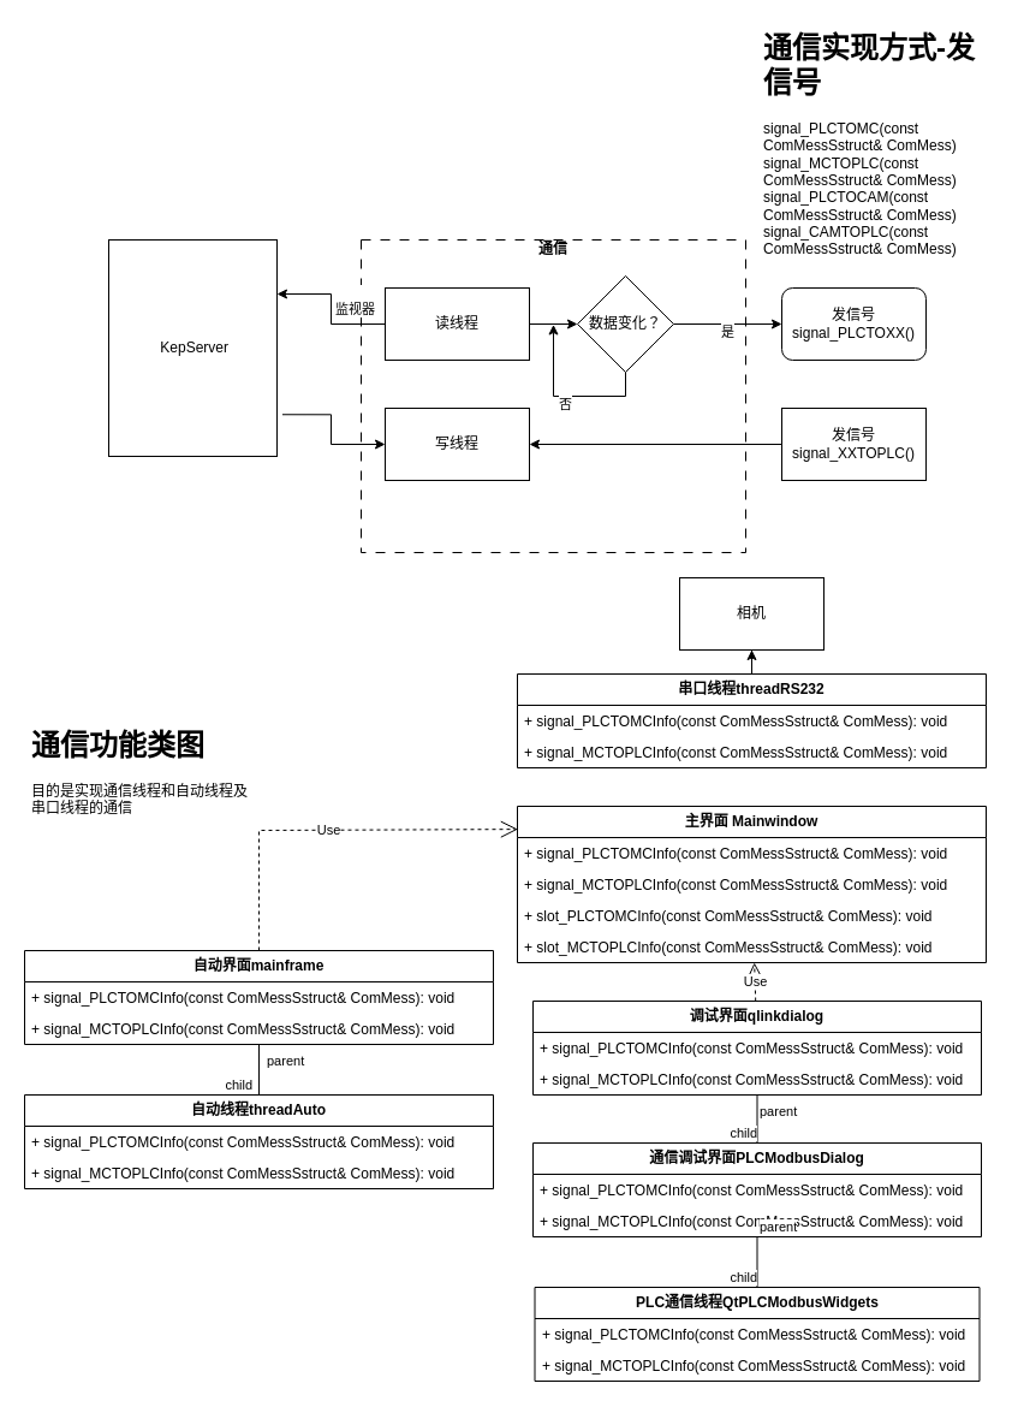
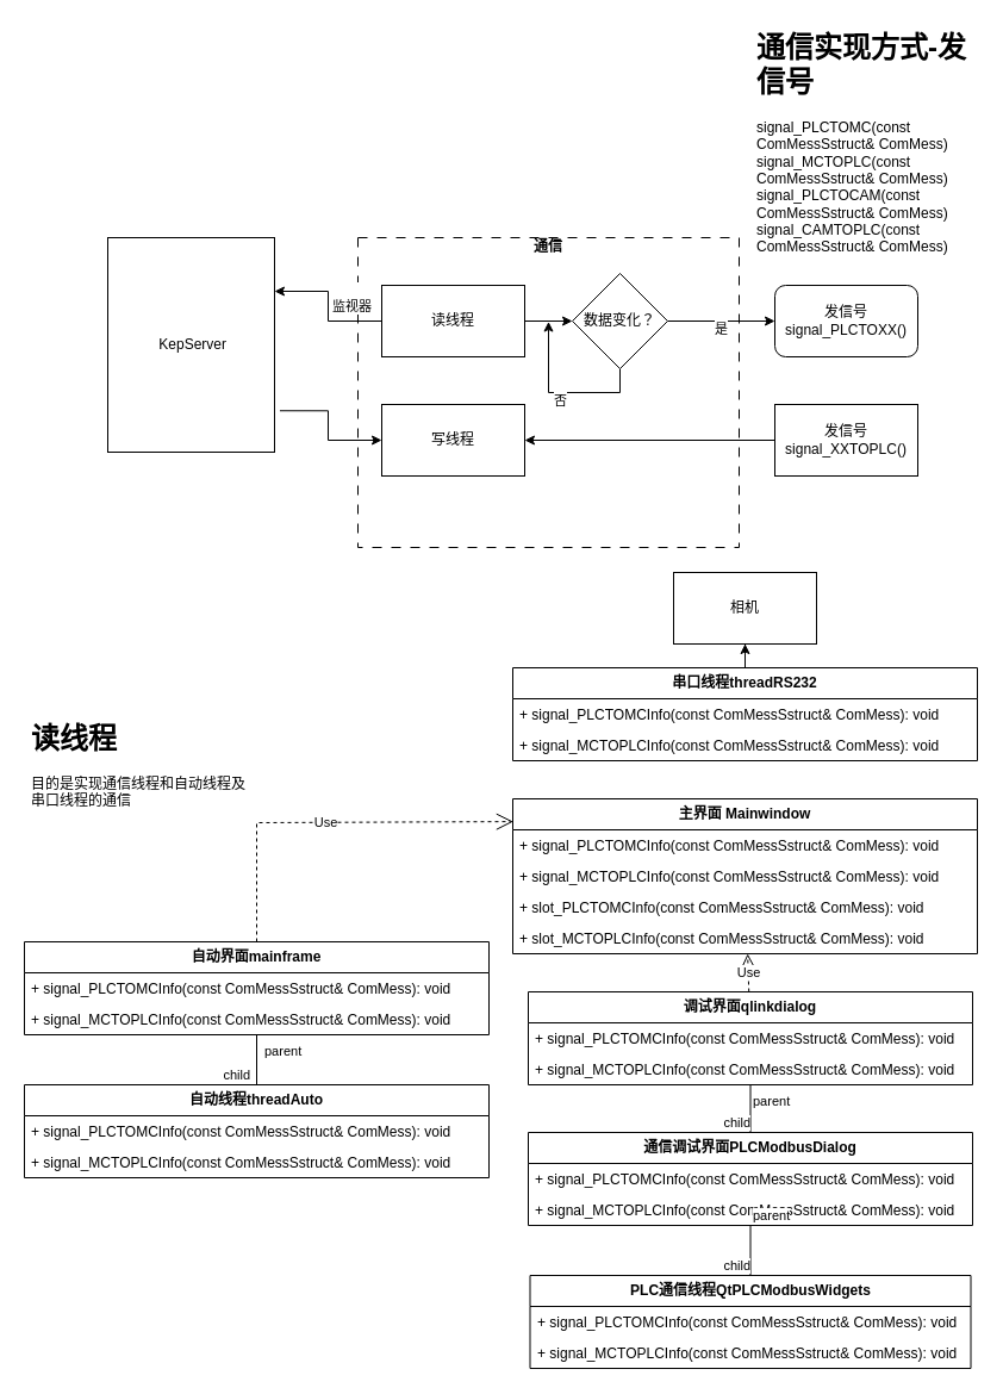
  <mxCell id="0" />
  <mxCell id="1" parent="0" />
  <mxCell id="2" style="edgeStyle=orthogonalEdgeStyle;rounded=0;orthogonalLoop=1;jettySize=auto;html=1;entryX=0;entryY=0.5;entryDx=0;entryDy=0;exitX=1.032;exitY=0.807;exitDx=0;exitDy=0;exitPerimeter=0;" edge="1" parent="1" source="3" target="7"><mxGeometry relative="1" as="geometry" /></mxCell>
  <mxCell id="3" value="&lt;span style=&quot;white-space: pre;&quot;&gt; &lt;/span&gt;KepServer" style="rounded=0;whiteSpace=wrap;html=1;points=[[0,0,0,0,0],[0,0.25,0,0,0],[0,0.5,0,0,0],[0,0.75,0,0,0],[0,1,0,0,0],[0.25,0,0,0,0],[0.25,1,0,0,0],[0.5,0,0,0,0],[0.5,1,0,0,0],[0.75,0,0,0,0],[0.75,1,0,0,0],[1,0,0,0,0],[1,0.25,0,0,0],[1,0.5,0,0,0],[1,0.75,0,0,0],[1,1,0,0,0]];" vertex="1" parent="1"><mxGeometry x="90" y="199" width="140" height="180" as="geometry" /></mxCell>
  <mxCell id="4" value="&#10;通信" style="swimlane;startSize=0;dashed=1;dashPattern=8 8;" vertex="1" parent="1"><mxGeometry x="300" y="199" width="320" height="260" as="geometry"><mxRectangle x="300" y="530" width="60" height="40" as="alternateBounds" /></mxGeometry></mxCell>
  <mxCell id="5" value="" style="edgeStyle=orthogonalEdgeStyle;rounded=0;orthogonalLoop=1;jettySize=auto;html=1;" edge="1" parent="4" source="6" target="9"><mxGeometry relative="1" as="geometry" /></mxCell>
  <mxCell id="6" value="读线程" style="rounded=0;whiteSpace=wrap;html=1;" vertex="1" parent="4"><mxGeometry x="20" y="40" width="120" height="60" as="geometry" /></mxCell>
  <mxCell id="7" value="写线程" style="rounded=0;whiteSpace=wrap;html=1;" vertex="1" parent="4"><mxGeometry x="20" y="140" width="120" height="60" as="geometry" /></mxCell>
  <mxCell id="8" value="&lt;br&gt;否" style="edgeStyle=orthogonalEdgeStyle;rounded=0;orthogonalLoop=1;jettySize=auto;html=1;exitX=0.5;exitY=1;exitDx=0;exitDy=0;" edge="1" parent="4" source="9"><mxGeometry relative="1" as="geometry"><mxPoint x="160" y="70" as="targetPoint" /></mxGeometry></mxCell>
  <mxCell id="9" value="数据变化？" style="rhombus;whiteSpace=wrap;html=1;rounded=0;" vertex="1" parent="4"><mxGeometry x="180" y="30" width="80" height="80" as="geometry" /></mxCell>
  <mxCell id="10" value="&lt;br&gt;监视器" style="edgeStyle=orthogonalEdgeStyle;rounded=0;orthogonalLoop=1;jettySize=auto;html=1;entryX=1;entryY=0.25;entryDx=0;entryDy=0;entryPerimeter=0;" edge="1" parent="1" source="6" target="3"><mxGeometry x="0.111" y="-20" relative="1" as="geometry"><mxPoint as="offset" /></mxGeometry></mxCell>
  <mxCell id="11" value="发信号signal_PLCTOXX()" style="whiteSpace=wrap;html=1;rounded=1;" vertex="1" parent="1"><mxGeometry x="650" y="239" width="120" height="60" as="geometry" /></mxCell>
  <mxCell id="12" value="&lt;br&gt;是" style="edgeStyle=orthogonalEdgeStyle;rounded=0;orthogonalLoop=1;jettySize=auto;html=1;entryX=0;entryY=0.5;entryDx=0;entryDy=0;" edge="1" parent="1" source="9" target="11"><mxGeometry relative="1" as="geometry"><mxPoint x="660" y="269" as="targetPoint" /></mxGeometry></mxCell>
  <mxCell id="13" style="edgeStyle=orthogonalEdgeStyle;rounded=0;orthogonalLoop=1;jettySize=auto;html=1;entryX=1;entryY=0.5;entryDx=0;entryDy=0;" edge="1" parent="1" source="14" target="7"><mxGeometry relative="1" as="geometry" /></mxCell>
  <mxCell id="14" value="发信号signal_XXTOPLC()" style="rounded=0;whiteSpace=wrap;html=1;" vertex="1" parent="1"><mxGeometry x="650" y="339" width="120" height="60" as="geometry" /></mxCell>
  <mxCell id="15" value="&lt;h1&gt;通信实现方式-发信号&lt;/h1&gt;&lt;div&gt;signal_PLCTOMC(const ComMessSstruct&amp;amp; ComMess)&lt;/div&gt;&lt;div&gt;signal_MCTOPLC(const ComMessSstruct&amp;amp; ComMess)&lt;/div&gt;&lt;div&gt;&lt;div style=&quot;border-color: var(--border-color);&quot;&gt;signal_PLCTOCAM(const ComMessSstruct&amp;amp; ComMess)&lt;/div&gt;&lt;div style=&quot;border-color: var(--border-color);&quot;&gt;signal_CAMTOPLC(const ComMessSstruct&amp;amp; ComMess)&lt;/div&gt;&lt;/div&gt;" style="text;html=1;strokeColor=none;fillColor=none;spacing=5;spacingTop=-20;whiteSpace=wrap;overflow=hidden;rounded=0;" vertex="1" parent="1"><mxGeometry x="630" y="20" width="190" height="204" as="geometry" /></mxCell>
  <mxCell id="16" value="&lt;b&gt;主界面 Mainwindow&lt;/b&gt;" style="swimlane;fontStyle=0;childLayout=stackLayout;horizontal=1;startSize=26;fillColor=none;horizontalStack=0;resizeParent=1;resizeParentMax=0;resizeLast=0;collapsible=1;marginBottom=0;whiteSpace=wrap;html=1;" vertex="1" parent="1"><mxGeometry x="430" y="670" width="390" height="130" as="geometry" /></mxCell>
  <mxCell id="17" value="+ signal_PLCTOMCInfo(const ComMessSstruct&amp;amp; ComMess): void" style="text;strokeColor=none;fillColor=none;align=left;verticalAlign=top;spacingLeft=4;spacingRight=4;overflow=hidden;rotatable=0;points=[[0,0.5],[1,0.5]];portConstraint=eastwest;whiteSpace=wrap;html=1;" vertex="1" parent="16"><mxGeometry y="26" width="390" height="26" as="geometry" /></mxCell>
  <mxCell id="18" value="+ signal_MCTOPLCInfo(const ComMessSstruct&amp;amp; ComMess): void" style="text;strokeColor=none;fillColor=none;align=left;verticalAlign=top;spacingLeft=4;spacingRight=4;overflow=hidden;rotatable=0;points=[[0,0.5],[1,0.5]];portConstraint=eastwest;whiteSpace=wrap;html=1;" vertex="1" parent="16"><mxGeometry y="52" width="390" height="26" as="geometry" /></mxCell>
  <mxCell id="19" value="+ slot_PLCTOMCInfo(const ComMessSstruct&amp;amp; ComMess): void" style="text;strokeColor=none;fillColor=none;align=left;verticalAlign=top;spacingLeft=4;spacingRight=4;overflow=hidden;rotatable=0;points=[[0,0.5],[1,0.5]];portConstraint=eastwest;whiteSpace=wrap;html=1;" vertex="1" parent="16"><mxGeometry y="78" width="390" height="26" as="geometry" /></mxCell>
  <mxCell id="20" value="+ slot_MCTOPLCInfo(const ComMessSstruct&amp;amp; ComMess): void" style="text;strokeColor=none;fillColor=none;align=left;verticalAlign=top;spacingLeft=4;spacingRight=4;overflow=hidden;rotatable=0;points=[[0,0.5],[1,0.5]];portConstraint=eastwest;whiteSpace=wrap;html=1;" vertex="1" parent="16"><mxGeometry y="104" width="390" height="26" as="geometry" /></mxCell>
  <mxCell id="21" value="&lt;b&gt;自动界面mainframe&lt;/b&gt;" style="swimlane;fontStyle=0;childLayout=stackLayout;horizontal=1;startSize=26;fillColor=none;horizontalStack=0;resizeParent=1;resizeParentMax=0;resizeLast=0;collapsible=1;marginBottom=0;whiteSpace=wrap;html=1;" vertex="1" parent="1"><mxGeometry x="20" y="790" width="390" height="78" as="geometry" /></mxCell>
  <mxCell id="22" value="+ signal_PLCTOMCInfo(const ComMessSstruct&amp;amp; ComMess): void" style="text;strokeColor=none;fillColor=none;align=left;verticalAlign=top;spacingLeft=4;spacingRight=4;overflow=hidden;rotatable=0;points=[[0,0.5],[1,0.5]];portConstraint=eastwest;whiteSpace=wrap;html=1;" vertex="1" parent="21"><mxGeometry y="26" width="390" height="26" as="geometry" /></mxCell>
  <mxCell id="23" value="+ signal_MCTOPLCInfo(const ComMessSstruct&amp;amp; ComMess): void" style="text;strokeColor=none;fillColor=none;align=left;verticalAlign=top;spacingLeft=4;spacingRight=4;overflow=hidden;rotatable=0;points=[[0,0.5],[1,0.5]];portConstraint=eastwest;whiteSpace=wrap;html=1;" vertex="1" parent="21"><mxGeometry y="52" width="390" height="26" as="geometry" /></mxCell>
  <mxCell id="24" value="Use" style="endArrow=open;endSize=12;dashed=1;html=1;rounded=0;entryX=0.001;entryY=0.147;entryDx=0;entryDy=0;entryPerimeter=0;" edge="1" parent="1" source="21" target="16"><mxGeometry width="160" relative="1" as="geometry"><mxPoint x="508" y="866" as="sourcePoint" /><mxPoint x="410" y="650" as="targetPoint" /><Array as="points"><mxPoint x="215" y="690" /></Array></mxGeometry></mxCell>
  <mxCell id="25" value="&lt;b&gt;自动线程threadAuto&lt;/b&gt;" style="swimlane;fontStyle=0;childLayout=stackLayout;horizontal=1;startSize=26;fillColor=none;horizontalStack=0;resizeParent=1;resizeParentMax=0;resizeLast=0;collapsible=1;marginBottom=0;whiteSpace=wrap;html=1;" vertex="1" parent="1"><mxGeometry x="20" y="910" width="390" height="78" as="geometry" /></mxCell>
  <mxCell id="26" value="+ signal_PLCTOMCInfo(const ComMessSstruct&amp;amp; ComMess): void" style="text;strokeColor=none;fillColor=none;align=left;verticalAlign=top;spacingLeft=4;spacingRight=4;overflow=hidden;rotatable=0;points=[[0,0.5],[1,0.5]];portConstraint=eastwest;whiteSpace=wrap;html=1;" vertex="1" parent="25"><mxGeometry y="26" width="390" height="26" as="geometry" /></mxCell>
  <mxCell id="27" value="+ signal_MCTOPLCInfo(const ComMessSstruct&amp;amp; ComMess): void" style="text;strokeColor=none;fillColor=none;align=left;verticalAlign=top;spacingLeft=4;spacingRight=4;overflow=hidden;rotatable=0;points=[[0,0.5],[1,0.5]];portConstraint=eastwest;whiteSpace=wrap;html=1;" vertex="1" parent="25"><mxGeometry y="52" width="390" height="26" as="geometry" /></mxCell>
  <mxCell id="28" value="" style="endArrow=none;html=1;edgeStyle=orthogonalEdgeStyle;rounded=0;" edge="1" parent="1" source="21" target="25"><mxGeometry relative="1" as="geometry"><mxPoint x="300" y="780" as="sourcePoint" /><mxPoint x="460" y="780" as="targetPoint" /></mxGeometry></mxCell>
  <mxCell id="29" value="parent" style="edgeLabel;resizable=0;html=1;align=left;verticalAlign=bottom;" connectable="0" vertex="1" parent="28"><mxGeometry x="-1" relative="1" as="geometry"><mxPoint x="5" y="22" as="offset" /></mxGeometry></mxCell>
  <mxCell id="30" value="child" style="edgeLabel;resizable=0;html=1;align=right;verticalAlign=bottom;" connectable="0" vertex="1" parent="28"><mxGeometry x="1" relative="1" as="geometry"><mxPoint x="-5" as="offset" /></mxGeometry></mxCell>
- <mxCell id="31" value="&lt;h1&gt;通信功能类图&lt;/h1&gt;&lt;div&gt;目的是实现通信线程和自动线程及串口线程的通信&lt;/div&gt;" style="text;html=1;strokeColor=none;fillColor=none;spacing=5;spacingTop=-20;whiteSpace=wrap;overflow=hidden;rounded=0;" vertex="1" parent="1"><mxGeometry x="21" y="600" width="190" height="120" as="geometry" /></mxCell>
+ <mxCell id="31" value="&lt;h1&gt;读线程&lt;/h1&gt;&lt;div&gt;目的是实现通信线程和自动线程及串口线程的通信&lt;/div&gt;" style="text;html=1;strokeColor=none;fillColor=none;spacing=5;spacingTop=-20;whiteSpace=wrap;overflow=hidden;rounded=0;" vertex="1" parent="1"><mxGeometry x="21" y="600" width="190" height="120" as="geometry" /></mxCell>
  <mxCell id="32" value="&lt;b&gt;调试界面qlinkdialog&lt;/b&gt;" style="swimlane;fontStyle=0;childLayout=stackLayout;horizontal=1;startSize=26;fillColor=none;horizontalStack=0;resizeParent=1;resizeParentMax=0;resizeLast=0;collapsible=1;marginBottom=0;whiteSpace=wrap;html=1;" vertex="1" parent="1"><mxGeometry x="443" y="832" width="373" height="78" as="geometry" /></mxCell>
  <mxCell id="33" value="+ signal_PLCTOMCInfo(const ComMessSstruct&amp;amp; ComMess): void" style="text;strokeColor=none;fillColor=none;align=left;verticalAlign=top;spacingLeft=4;spacingRight=4;overflow=hidden;rotatable=0;points=[[0,0.5],[1,0.5]];portConstraint=eastwest;whiteSpace=wrap;html=1;" vertex="1" parent="32"><mxGeometry y="26" width="373" height="26" as="geometry" /></mxCell>
  <mxCell id="34" value="+ signal_MCTOPLCInfo(const ComMessSstruct&amp;amp; ComMess): void" style="text;strokeColor=none;fillColor=none;align=left;verticalAlign=top;spacingLeft=4;spacingRight=4;overflow=hidden;rotatable=0;points=[[0,0.5],[1,0.5]];portConstraint=eastwest;whiteSpace=wrap;html=1;" vertex="1" parent="32"><mxGeometry y="52" width="373" height="26" as="geometry" /></mxCell>
  <mxCell id="35" value="&lt;b&gt;通信调试界面PLCModbusDialog&lt;/b&gt;" style="swimlane;fontStyle=0;childLayout=stackLayout;horizontal=1;startSize=26;fillColor=none;horizontalStack=0;resizeParent=1;resizeParentMax=0;resizeLast=0;collapsible=1;marginBottom=0;whiteSpace=wrap;html=1;" vertex="1" parent="1"><mxGeometry x="443" y="950" width="373" height="78" as="geometry" /></mxCell>
  <mxCell id="36" value="+ signal_PLCTOMCInfo(const ComMessSstruct&amp;amp; ComMess): void" style="text;strokeColor=none;fillColor=none;align=left;verticalAlign=top;spacingLeft=4;spacingRight=4;overflow=hidden;rotatable=0;points=[[0,0.5],[1,0.5]];portConstraint=eastwest;whiteSpace=wrap;html=1;" vertex="1" parent="35"><mxGeometry y="26" width="373" height="26" as="geometry" /></mxCell>
  <mxCell id="37" value="+ signal_MCTOPLCInfo(const ComMessSstruct&amp;amp; ComMess): void" style="text;strokeColor=none;fillColor=none;align=left;verticalAlign=top;spacingLeft=4;spacingRight=4;overflow=hidden;rotatable=0;points=[[0,0.5],[1,0.5]];portConstraint=eastwest;whiteSpace=wrap;html=1;" vertex="1" parent="35"><mxGeometry y="52" width="373" height="26" as="geometry" /></mxCell>
  <mxCell id="38" value="&lt;b&gt;PLC通信线程QtPLCModbusWidgets&lt;/b&gt;" style="swimlane;fontStyle=0;childLayout=stackLayout;horizontal=1;startSize=26;fillColor=none;horizontalStack=0;resizeParent=1;resizeParentMax=0;resizeLast=0;collapsible=1;marginBottom=0;whiteSpace=wrap;html=1;" vertex="1" parent="1"><mxGeometry x="444.5" y="1070" width="370" height="78" as="geometry" /></mxCell>
  <mxCell id="39" value="+ signal_PLCTOMCInfo(const ComMessSstruct&amp;amp; ComMess): void" style="text;strokeColor=none;fillColor=none;align=left;verticalAlign=top;spacingLeft=4;spacingRight=4;overflow=hidden;rotatable=0;points=[[0,0.5],[1,0.5]];portConstraint=eastwest;whiteSpace=wrap;html=1;" vertex="1" parent="38"><mxGeometry y="26" width="370" height="26" as="geometry" /></mxCell>
  <mxCell id="40" value="+ signal_MCTOPLCInfo(const ComMessSstruct&amp;amp; ComMess): void" style="text;strokeColor=none;fillColor=none;align=left;verticalAlign=top;spacingLeft=4;spacingRight=4;overflow=hidden;rotatable=0;points=[[0,0.5],[1,0.5]];portConstraint=eastwest;whiteSpace=wrap;html=1;" vertex="1" parent="38"><mxGeometry y="52" width="370" height="26" as="geometry" /></mxCell>
  <mxCell id="41" style="edgeStyle=orthogonalEdgeStyle;rounded=0;orthogonalLoop=1;jettySize=auto;html=1;entryX=0.5;entryY=1;entryDx=0;entryDy=0;" edge="1" parent="1" source="42" target="45"><mxGeometry relative="1" as="geometry" /></mxCell>
  <mxCell id="42" value="&lt;b&gt;串口线程threadRS232&lt;/b&gt;" style="swimlane;fontStyle=0;childLayout=stackLayout;horizontal=1;startSize=26;fillColor=none;horizontalStack=0;resizeParent=1;resizeParentMax=0;resizeLast=0;collapsible=1;marginBottom=0;whiteSpace=wrap;html=1;" vertex="1" parent="1"><mxGeometry x="430" y="560" width="390" height="78" as="geometry" /></mxCell>
  <mxCell id="43" value="+ signal_PLCTOMCInfo(const ComMessSstruct&amp;amp; ComMess): void" style="text;strokeColor=none;fillColor=none;align=left;verticalAlign=top;spacingLeft=4;spacingRight=4;overflow=hidden;rotatable=0;points=[[0,0.5],[1,0.5]];portConstraint=eastwest;whiteSpace=wrap;html=1;" vertex="1" parent="42"><mxGeometry y="26" width="390" height="26" as="geometry" /></mxCell>
  <mxCell id="44" value="+ signal_MCTOPLCInfo(const ComMessSstruct&amp;amp; ComMess): void" style="text;strokeColor=none;fillColor=none;align=left;verticalAlign=top;spacingLeft=4;spacingRight=4;overflow=hidden;rotatable=0;points=[[0,0.5],[1,0.5]];portConstraint=eastwest;whiteSpace=wrap;html=1;" vertex="1" parent="42"><mxGeometry y="52" width="390" height="26" as="geometry" /></mxCell>
  <mxCell id="45" value="相机" style="rounded=0;whiteSpace=wrap;html=1;" vertex="1" parent="1"><mxGeometry x="565" y="480" width="120" height="60" as="geometry" /></mxCell>
  <mxCell id="46" value="" style="endArrow=none;html=1;edgeStyle=orthogonalEdgeStyle;rounded=0;" edge="1" parent="1" source="32" target="35"><mxGeometry relative="1" as="geometry"><mxPoint x="206" y="1070" as="sourcePoint" /><mxPoint x="366" y="1070" as="targetPoint" /></mxGeometry></mxCell>
  <mxCell id="47" value="parent" style="edgeLabel;resizable=0;html=1;align=left;verticalAlign=bottom;" connectable="0" vertex="1" parent="46"><mxGeometry x="-1" relative="1" as="geometry"><mxPoint y="22" as="offset" /></mxGeometry></mxCell>
  <mxCell id="48" value="child" style="edgeLabel;resizable=0;html=1;align=right;verticalAlign=bottom;" connectable="0" vertex="1" parent="46"><mxGeometry x="1" relative="1" as="geometry" /></mxCell>
  <mxCell id="49" value="Use" style="endArrow=open;endSize=12;dashed=1;html=1;rounded=0;" edge="1" parent="1" source="32" target="16"><mxGeometry width="160" relative="1" as="geometry"><mxPoint x="246" y="1100" as="sourcePoint" /><mxPoint x="406" y="1100" as="targetPoint" /></mxGeometry></mxCell>
  <mxCell id="50" value="" style="endArrow=none;html=1;edgeStyle=orthogonalEdgeStyle;rounded=0;" edge="1" parent="1" source="35" target="38"><mxGeometry relative="1" as="geometry"><mxPoint x="216" y="1070" as="sourcePoint" /><mxPoint x="246" y="1070" as="targetPoint" /></mxGeometry></mxCell>
  <mxCell id="51" value="parent" style="edgeLabel;resizable=0;html=1;align=left;verticalAlign=bottom;" connectable="0" vertex="1" parent="50"><mxGeometry x="-1" relative="1" as="geometry" /></mxCell>
  <mxCell id="52" value="child" style="edgeLabel;resizable=0;html=1;align=right;verticalAlign=bottom;" connectable="0" vertex="1" parent="50"><mxGeometry x="1" relative="1" as="geometry" /></mxCell>
